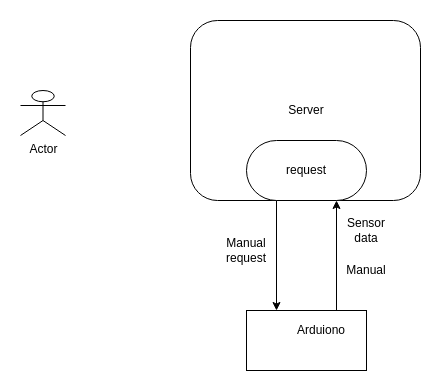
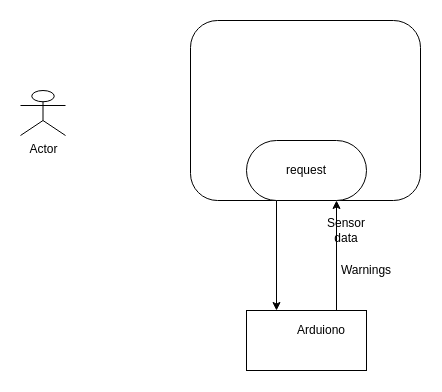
  <mxCell id="0" />
  <mxCell id="1" parent="0" />
  <mxCell id="2" value="" style="rounded=1;whiteSpace=wrap;html=1;" parent="1" vertex="1"><mxGeometry x="190" y="20" width="230" height="180" as="geometry" /></mxCell>
  <mxCell id="3" style="edgeStyle=orthogonalEdgeStyle;rounded=0;orthogonalLoop=1;jettySize=auto;html=1;exitX=0.75;exitY=0;exitDx=0;exitDy=0;entryX=0.75;entryY=1;entryDx=0;entryDy=0;" parent="1" source="4" target="6" edge="1"><mxGeometry relative="1" as="geometry" /></mxCell>
  <mxCell id="4" value="" style="rounded=0;whiteSpace=wrap;html=1;" parent="1" vertex="1"><mxGeometry x="246" y="310" width="120" height="60" as="geometry" /></mxCell>
  <mxCell id="5" style="edgeStyle=orthogonalEdgeStyle;rounded=0;orthogonalLoop=1;jettySize=auto;html=1;exitX=0.25;exitY=1;exitDx=0;exitDy=0;entryX=0.25;entryY=0;entryDx=0;entryDy=0;" parent="1" source="6" target="4" edge="1"><mxGeometry relative="1" as="geometry" /></mxCell>
  <mxCell id="6" value="" style="rounded=1;whiteSpace=wrap;html=1;arcSize=50;" parent="1" vertex="1"><mxGeometry x="246" y="140" width="120" height="60" as="geometry" /></mxCell>
  <mxCell id="7" value="Arduiono&lt;br&gt;" style="text;html=1;strokeColor=none;fillColor=none;align=center;verticalAlign=middle;whiteSpace=wrap;rounded=0;" parent="1" vertex="1"><mxGeometry x="301" y="320" width="40" height="20" as="geometry" /></mxCell>
  <mxCell id="8" value="request" style="text;html=1;strokeColor=none;fillColor=none;align=center;verticalAlign=middle;whiteSpace=wrap;rounded=0;" parent="1" vertex="1"><mxGeometry x="286" y="160" width="40" height="20" as="geometry" /></mxCell>
- <mxCell id="9" value="Manual request&lt;br&gt;" style="text;html=1;strokeColor=none;fillColor=none;align=center;verticalAlign=middle;whiteSpace=wrap;rounded=0;" parent="1" vertex="1"><mxGeometry x="226" y="240" width="40" height="20" as="geometry" /></mxCell>
- <mxCell id="10" value="Sensor data&lt;br&gt;" style="text;html=1;strokeColor=none;fillColor=none;align=center;verticalAlign=middle;whiteSpace=wrap;rounded=0;" parent="1" vertex="1"><mxGeometry x="346" y="220" width="40" height="20" as="geometry" /></mxCell>
- <mxCell id="11" value="Manual&lt;br&gt;" style="text;html=1;strokeColor=none;fillColor=none;align=center;verticalAlign=middle;whiteSpace=wrap;rounded=0;" parent="1" vertex="1"><mxGeometry x="346" y="260" width="40" height="20" as="geometry" /></mxCell>
- <mxCell id="12" value="Server&lt;br&gt;" style="text;html=1;strokeColor=none;fillColor=none;align=center;verticalAlign=middle;whiteSpace=wrap;rounded=0;" parent="1" vertex="1"><mxGeometry x="286" y="100" width="40" height="20" as="geometry" /></mxCell>
+ <mxCell id="10" value="Sensor data&lt;br&gt;" style="text;html=1;strokeColor=none;fillColor=none;align=center;verticalAlign=middle;whiteSpace=wrap;rounded=0;" parent="1" vertex="1"><mxGeometry x="326" y="220" width="40" height="20" as="geometry" /></mxCell>
+ <mxCell id="11" value="Warnings&lt;br&gt;" style="text;html=1;strokeColor=none;fillColor=none;align=center;verticalAlign=middle;whiteSpace=wrap;rounded=0;" parent="1" vertex="1"><mxGeometry x="346" y="260" width="40" height="20" as="geometry" /></mxCell>
  <mxCell id="13" value="Actor" style="shape=umlActor;verticalLabelPosition=bottom;labelBackgroundColor=#ffffff;verticalAlign=top;html=1;outlineConnect=0;" vertex="1" parent="1"><mxGeometry x="20" y="90" width="45" height="45" as="geometry" /></mxCell>
